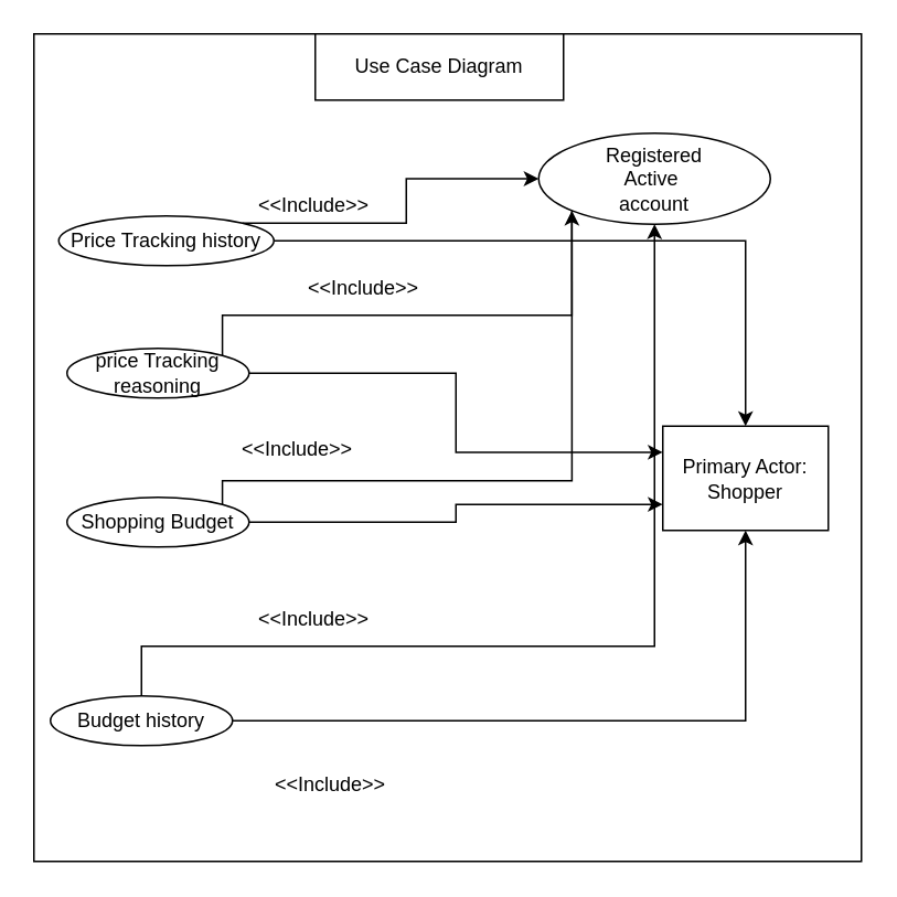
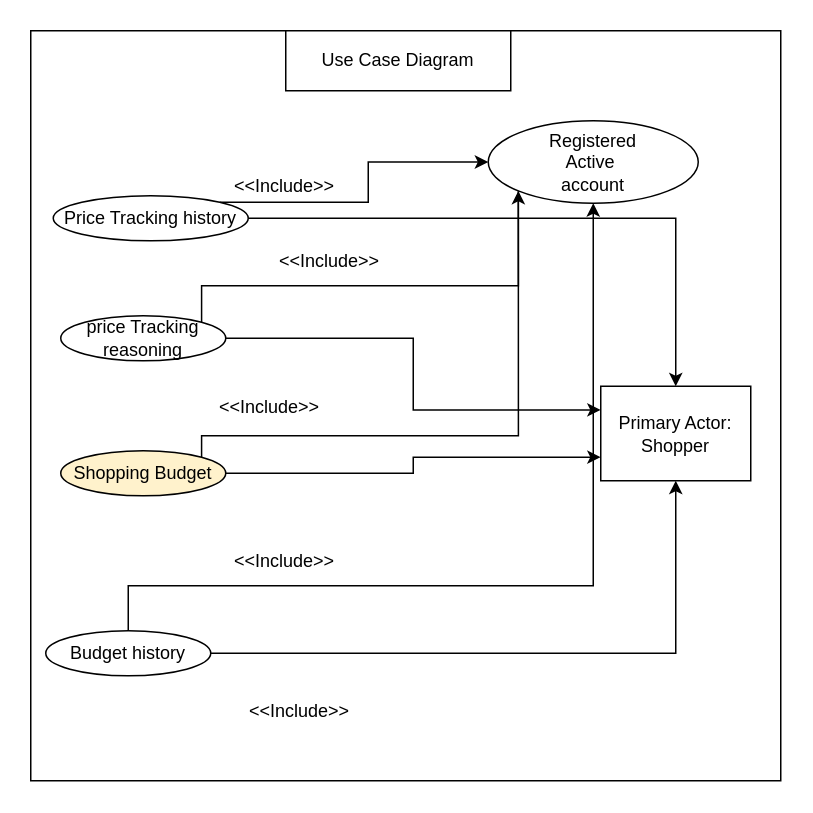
  <mxCell id="0" />
  <mxCell id="1" parent="0" />
  <mxCell id="2" value="" style="whiteSpace=wrap;html=1;aspect=fixed;" vertex="1" parent="1"><mxGeometry x="20" y="20" width="500" height="500" as="geometry" /></mxCell>
  <mxCell id="3" style="edgeStyle=orthogonalEdgeStyle;rounded=0;orthogonalLoop=1;jettySize=auto;html=1;exitX=1;exitY=0.5;exitDx=0;exitDy=0;entryX=0;entryY=0.25;entryDx=0;entryDy=0;" edge="1" parent="1" source="5" target="15"><mxGeometry relative="1" as="geometry" /></mxCell>
  <mxCell id="4" style="edgeStyle=orthogonalEdgeStyle;rounded=0;orthogonalLoop=1;jettySize=auto;html=1;exitX=1;exitY=1;exitDx=0;exitDy=0;entryX=0;entryY=1;entryDx=0;entryDy=0;" edge="1" parent="1" source="5" target="19"><mxGeometry relative="1" as="geometry"><Array as="points"><mxPoint x="134" y="190" /><mxPoint x="345" y="190" /></Array></mxGeometry></mxCell>
  <mxCell id="5" value="price Tracking reasoning" style="ellipse;whiteSpace=wrap;html=1;" vertex="1" parent="1"><mxGeometry x="40" y="210" width="110" height="30" as="geometry" /></mxCell>
  <mxCell id="6" style="edgeStyle=orthogonalEdgeStyle;rounded=0;orthogonalLoop=1;jettySize=auto;html=1;exitX=1;exitY=0.5;exitDx=0;exitDy=0;" edge="1" parent="1" source="8" target="15"><mxGeometry relative="1" as="geometry" /></mxCell>
  <mxCell id="7" style="edgeStyle=orthogonalEdgeStyle;rounded=0;orthogonalLoop=1;jettySize=auto;html=1;exitX=1;exitY=0;exitDx=0;exitDy=0;entryX=0;entryY=0.5;entryDx=0;entryDy=0;" edge="1" parent="1" source="8" target="19"><mxGeometry relative="1" as="geometry" /></mxCell>
  <mxCell id="8" value="&lt;span id=&quot;docs-internal-guid-4dfa3878-7fff-13ff-aa03-118f765a006c&quot;&gt;&lt;/span&gt;Price Tracking history" style="ellipse;whiteSpace=wrap;html=1;" vertex="1" parent="1"><mxGeometry x="35" y="130" width="130" height="30" as="geometry" /></mxCell>
  <mxCell id="9" style="edgeStyle=orthogonalEdgeStyle;rounded=0;orthogonalLoop=1;jettySize=auto;html=1;exitX=1;exitY=0.5;exitDx=0;exitDy=0;entryX=0;entryY=0.75;entryDx=0;entryDy=0;" edge="1" parent="1" source="11" target="15"><mxGeometry relative="1" as="geometry" /></mxCell>
  <mxCell id="10" style="edgeStyle=orthogonalEdgeStyle;rounded=0;orthogonalLoop=1;jettySize=auto;html=1;exitX=1;exitY=0;exitDx=0;exitDy=0;entryX=0;entryY=0;entryDx=0;entryDy=0;" edge="1" parent="1" source="11" target="19"><mxGeometry relative="1" as="geometry"><Array as="points"><mxPoint x="134" y="290" /><mxPoint x="345" y="290" /></Array></mxGeometry></mxCell>
- <mxCell id="11" value="Shopping Budget" style="ellipse;whiteSpace=wrap;html=1;" vertex="1" parent="1"><mxGeometry x="40" y="300" width="110" height="30" as="geometry" /></mxCell>
+ <mxCell id="11" value="Shopping Budget" style="ellipse;whiteSpace=wrap;html=1;fillColor=#fff2cc;" vertex="1" parent="1"><mxGeometry x="40" y="300" width="110" height="30" as="geometry" /></mxCell>
  <mxCell id="12" style="edgeStyle=orthogonalEdgeStyle;rounded=0;orthogonalLoop=1;jettySize=auto;html=1;exitX=1;exitY=0.5;exitDx=0;exitDy=0;entryX=0.5;entryY=1;entryDx=0;entryDy=0;" edge="1" parent="1" source="14" target="15"><mxGeometry relative="1" as="geometry" /></mxCell>
  <mxCell id="13" style="edgeStyle=orthogonalEdgeStyle;rounded=0;orthogonalLoop=1;jettySize=auto;html=1;exitX=0.5;exitY=0;exitDx=0;exitDy=0;entryX=0.5;entryY=1;entryDx=0;entryDy=0;" edge="1" parent="1" source="14" target="19"><mxGeometry relative="1" as="geometry"><Array as="points"><mxPoint x="85" y="390" /><mxPoint x="395" y="390" /></Array></mxGeometry></mxCell>
  <mxCell id="14" value="Budget history" style="ellipse;whiteSpace=wrap;html=1;" vertex="1" parent="1"><mxGeometry x="30" y="420" width="110" height="30" as="geometry" /></mxCell>
  <mxCell id="15" value="Primary Actor:&lt;br&gt;Shopper" style="rounded=0;whiteSpace=wrap;html=1;" vertex="1" parent="1"><mxGeometry x="400" y="257" width="100" height="63" as="geometry" /></mxCell>
  <mxCell id="16" value="&amp;lt;&amp;lt;Include&amp;gt;&amp;gt;" style="text;strokeColor=none;fillColor=none;align=left;verticalAlign=top;spacingLeft=4;spacingRight=4;overflow=hidden;rotatable=0;points=[[0,0.5],[1,0.5]];portConstraint=eastwest;whiteSpace=wrap;html=1;" vertex="1" parent="1"><mxGeometry x="150" y="110" width="100" height="26" as="geometry" /></mxCell>
  <mxCell id="17" value="&amp;lt;&amp;lt;Include&amp;gt;&amp;gt;" style="text;strokeColor=none;fillColor=none;align=left;verticalAlign=top;spacingLeft=4;spacingRight=4;overflow=hidden;rotatable=0;points=[[0,0.5],[1,0.5]];portConstraint=eastwest;whiteSpace=wrap;html=1;" vertex="1" parent="1"><mxGeometry x="180" y="160" width="100" height="26" as="geometry" /></mxCell>
  <mxCell id="18" value="&amp;lt;&amp;lt;Include&amp;gt;&amp;gt;" style="text;strokeColor=none;fillColor=none;align=left;verticalAlign=top;spacingLeft=4;spacingRight=4;overflow=hidden;rotatable=0;points=[[0,0.5],[1,0.5]];portConstraint=eastwest;whiteSpace=wrap;html=1;" vertex="1" parent="1"><mxGeometry x="140" y="257" width="100" height="26" as="geometry" /></mxCell>
  <mxCell id="19" value="Registered&lt;br&gt;Active&amp;nbsp;&lt;br&gt;account&lt;br&gt;" style="ellipse;whiteSpace=wrap;html=1;" vertex="1" parent="1"><mxGeometry x="325" y="80" width="140" height="55" as="geometry" /></mxCell>
  <mxCell id="20" value="Use Case Diagram" style="rounded=0;whiteSpace=wrap;html=1;" vertex="1" parent="1"><mxGeometry x="190" y="20" width="150" height="40" as="geometry" /></mxCell>
  <mxCell id="21" value="&amp;lt;&amp;lt;Include&amp;gt;&amp;gt;" style="text;strokeColor=none;fillColor=none;align=left;verticalAlign=top;spacingLeft=4;spacingRight=4;overflow=hidden;rotatable=0;points=[[0,0.5],[1,0.5]];portConstraint=eastwest;whiteSpace=wrap;html=1;" vertex="1" parent="1"><mxGeometry x="150" y="360" width="100" height="26" as="geometry" /></mxCell>
  <mxCell id="22" value="&amp;lt;&amp;lt;Include&amp;gt;&amp;gt;" style="text;strokeColor=none;fillColor=none;align=left;verticalAlign=top;spacingLeft=4;spacingRight=4;overflow=hidden;rotatable=0;points=[[0,0.5],[1,0.5]];portConstraint=eastwest;whiteSpace=wrap;html=1;" vertex="1" parent="1"><mxGeometry x="160" y="460" width="100" height="26" as="geometry" /></mxCell>
  <mxCell id="23" style="edgeStyle=orthogonalEdgeStyle;rounded=0;orthogonalLoop=1;jettySize=auto;html=1;exitX=0.5;exitY=1;exitDx=0;exitDy=0;" edge="1" parent="1" source="20" target="20"><mxGeometry relative="1" as="geometry" /></mxCell>
